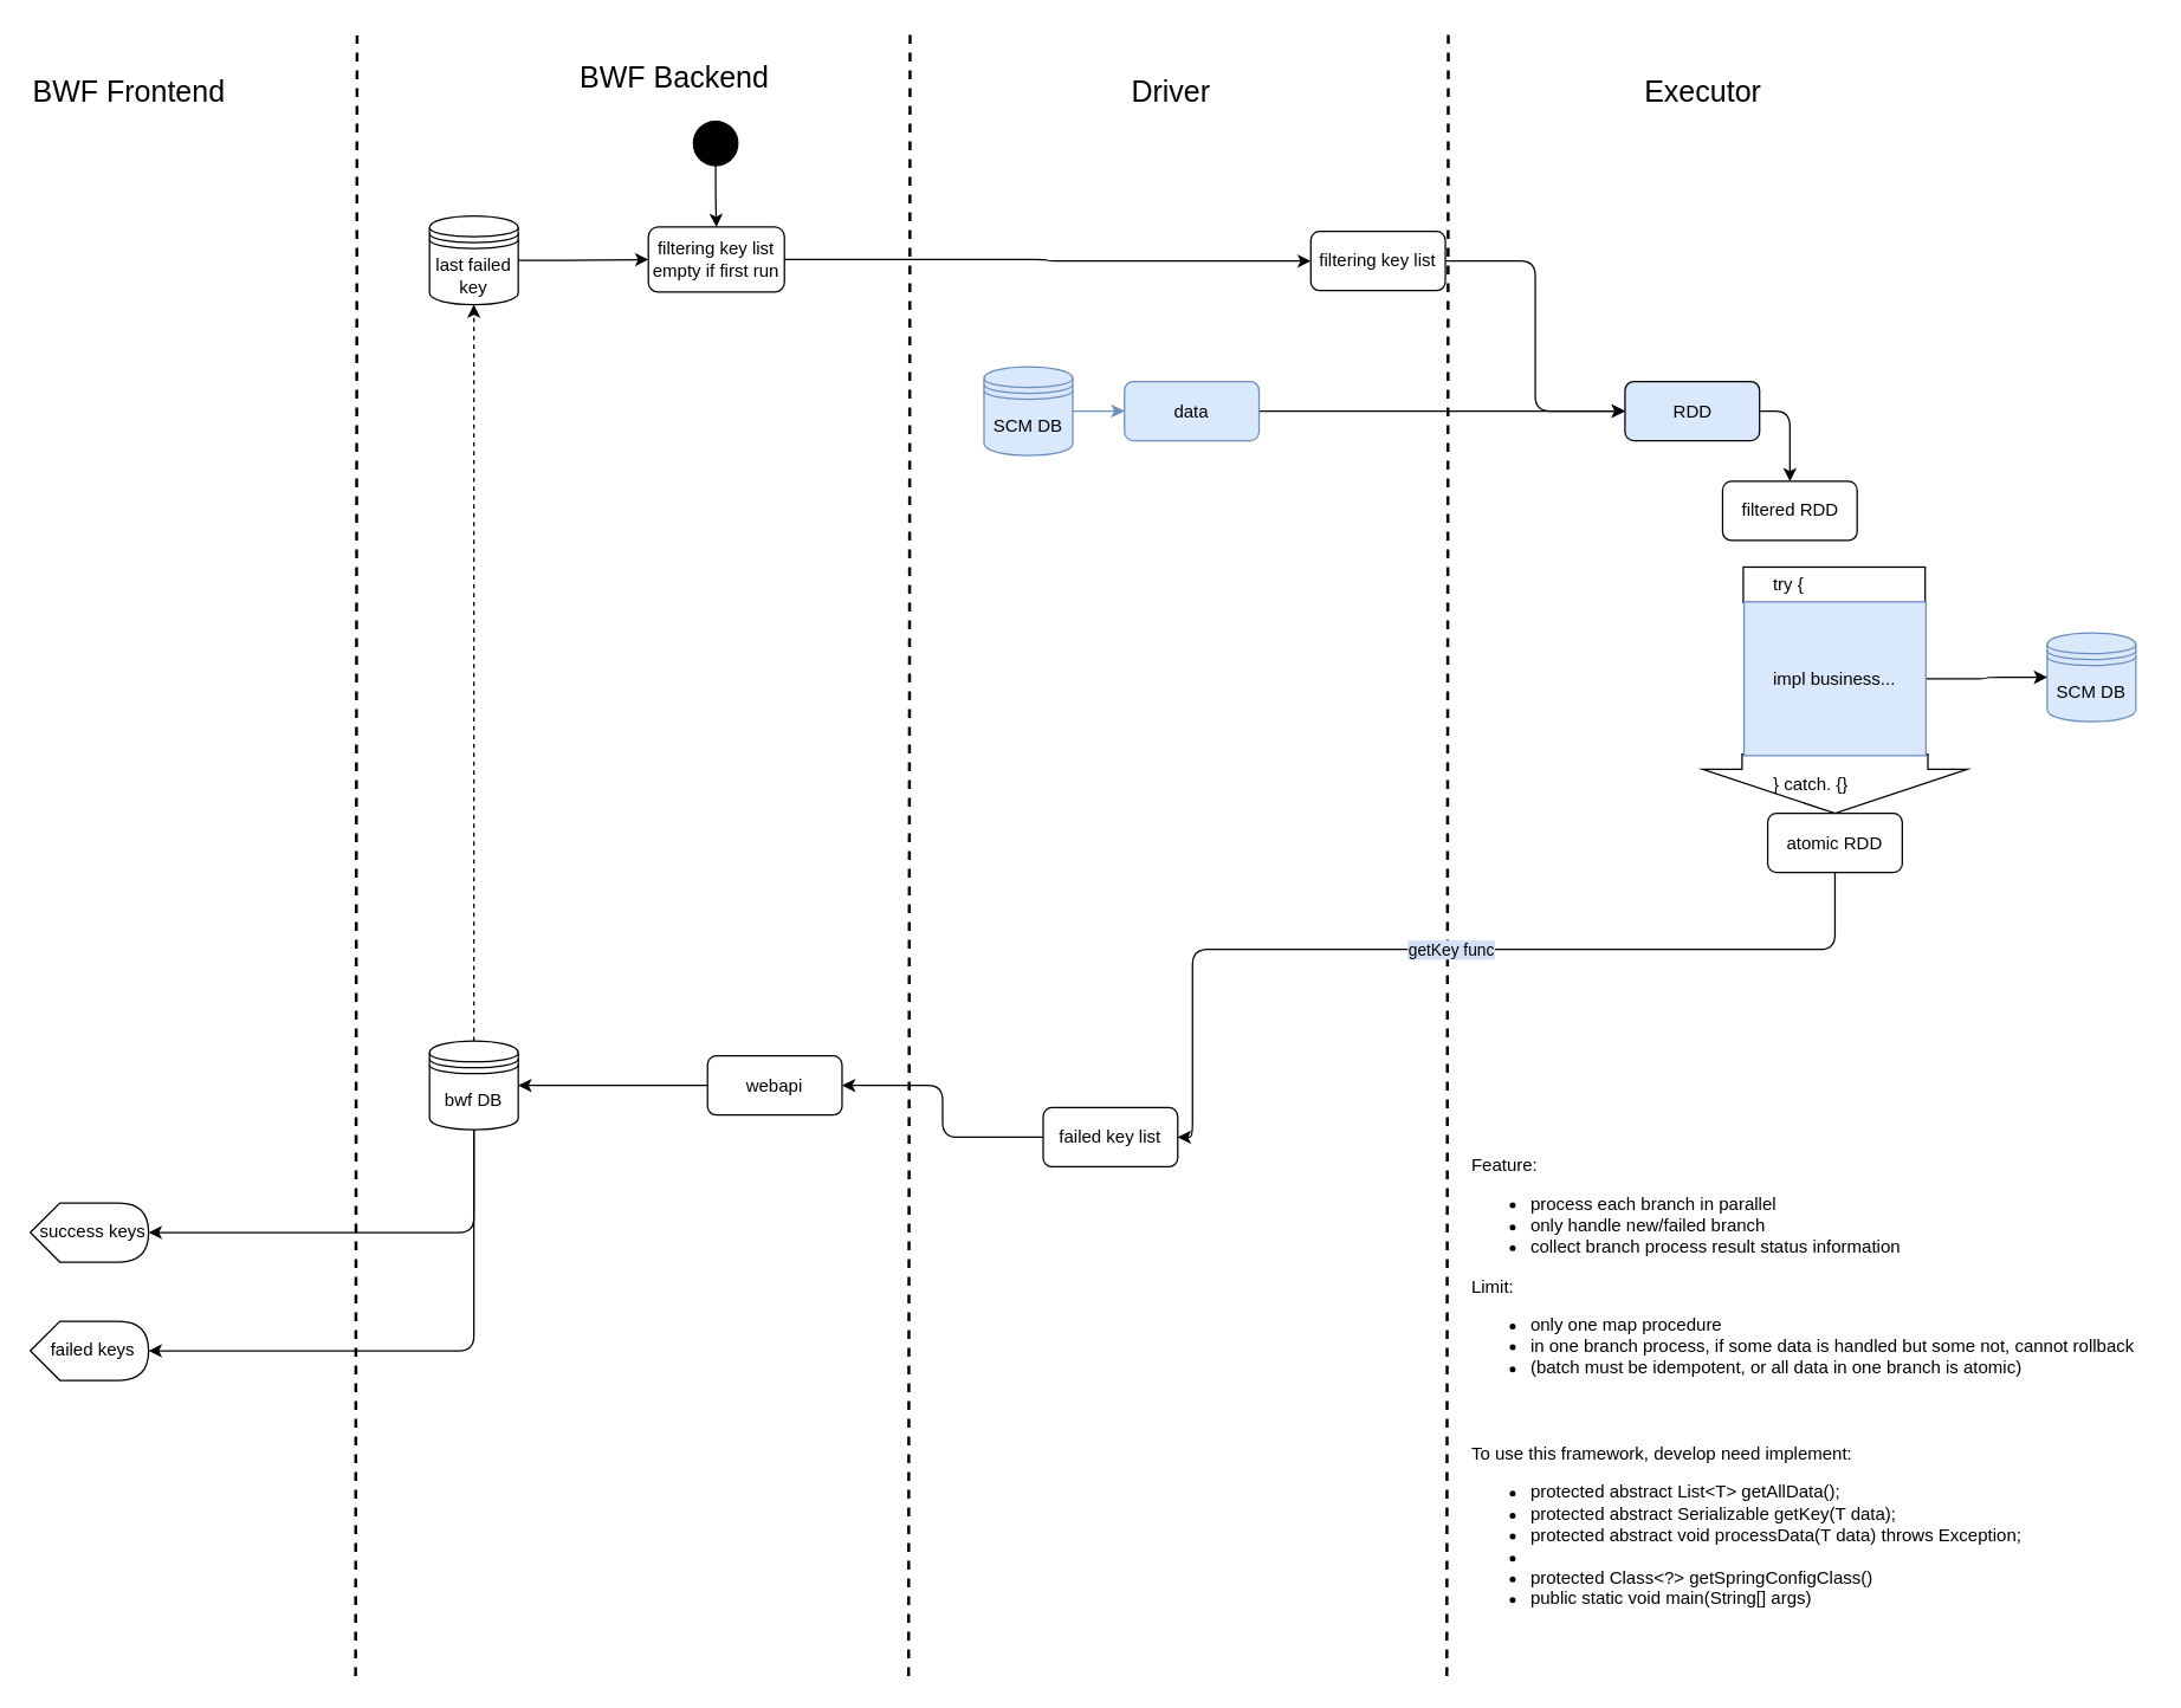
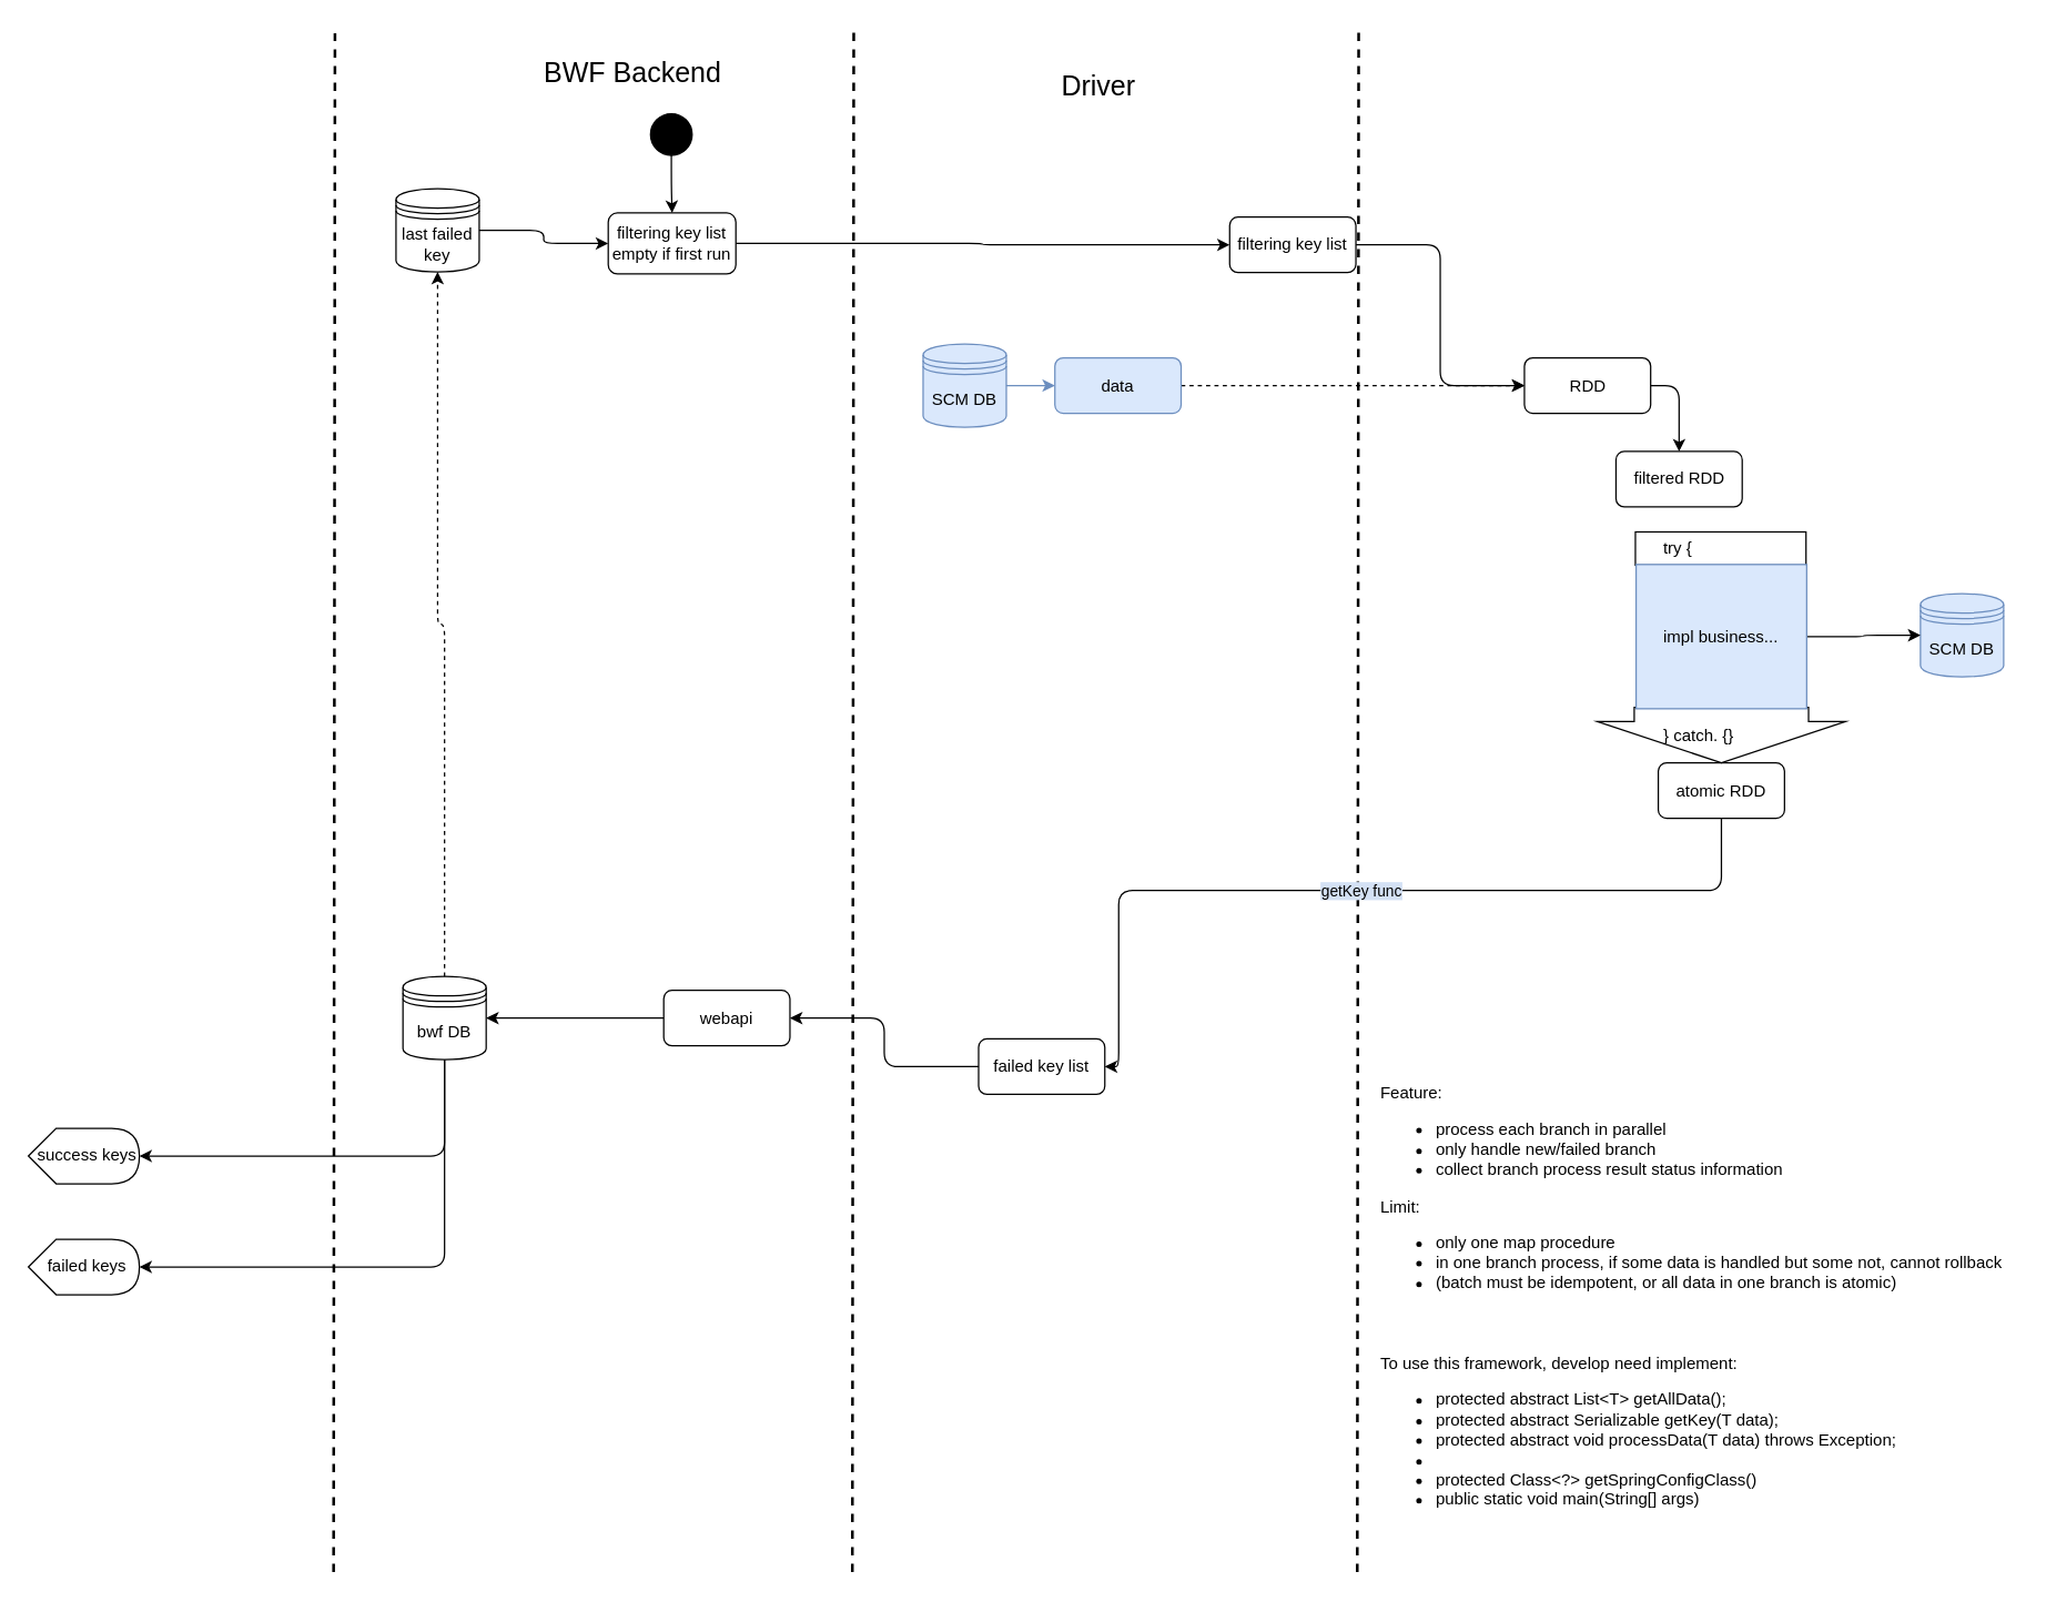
  <mxCell id="0" />
  <mxCell id="1" parent="0" />
  <mxCell id="2" value="" style="endArrow=none;dashed=1;html=1;strokeWidth=2;" parent="1" edge="1"><mxGeometry width="50" height="50" relative="1" as="geometry"><mxPoint x="978" y="1133" as="sourcePoint" /><mxPoint x="979" y="20" as="targetPoint" /></mxGeometry></mxCell>
  <mxCell id="3" style="edgeStyle=orthogonalEdgeStyle;orthogonalLoop=1;jettySize=auto;html=1;entryX=0;entryY=0.5;entryDx=0;entryDy=0;strokeWidth=1;" parent="1" source="4" target="7" edge="1"><mxGeometry relative="1" as="geometry" /></mxCell>
  <mxCell id="4" value="filtering key list" style="rounded=1;whiteSpace=wrap;html=1;" parent="1" vertex="1"><mxGeometry x="886" y="156" width="91" height="40" as="geometry" /></mxCell>
  <mxCell id="5" value="filtered RDD" style="rounded=1;whiteSpace=wrap;html=1;" parent="1" vertex="1"><mxGeometry x="1164.5" y="325" width="91" height="40" as="geometry" /></mxCell>
  <mxCell id="6" style="edgeStyle=orthogonalEdgeStyle;rounded=1;orthogonalLoop=1;jettySize=auto;html=1;labelBackgroundColor=#ffffff;strokeWidth=1;exitX=1;exitY=0.5;exitDx=0;exitDy=0;" parent="1" source="7" target="5" edge="1"><mxGeometry relative="1" as="geometry" /></mxCell>
- <mxCell id="7" value="RDD" style="rounded=1;whiteSpace=wrap;html=1;fillColor=#dae8fc;" parent="1" vertex="1"><mxGeometry x="1098.5" y="257.5" width="91" height="40" as="geometry" /></mxCell>
+ <mxCell id="7" value="RDD" style="rounded=1;whiteSpace=wrap;html=1;" parent="1" vertex="1"><mxGeometry x="1098.5" y="257.5" width="91" height="40" as="geometry" /></mxCell>
  <mxCell id="8" value="getKey func" style="edgeStyle=orthogonalEdgeStyle;rounded=1;orthogonalLoop=1;jettySize=auto;html=1;strokeColor=#000000;strokeWidth=1;labelBackgroundColor=#D4E1F5;" parent="1" source="9" target="11" edge="1"><mxGeometry relative="1" as="geometry"><Array as="points"><mxPoint x="1241" y="641.5" /><mxPoint x="806" y="641.5" /></Array></mxGeometry></mxCell>
  <mxCell id="9" value="atomic RDD" style="rounded=1;whiteSpace=wrap;html=1;" parent="1" vertex="1"><mxGeometry x="1195" y="549.5" width="91" height="40" as="geometry" /></mxCell>
  <mxCell id="10" style="edgeStyle=orthogonalEdgeStyle;rounded=1;orthogonalLoop=1;jettySize=auto;html=1;labelBackgroundColor=#ffffff;strokeWidth=1;fillColor=#A9C4EB;" parent="1" source="11" target="24" edge="1"><mxGeometry relative="1" as="geometry" /></mxCell>
  <mxCell id="11" value="failed key list" style="rounded=1;whiteSpace=wrap;html=1;" parent="1" vertex="1"><mxGeometry x="705" y="748.5" width="91" height="40" as="geometry" /></mxCell>
  <mxCell id="12" style="edgeStyle=orthogonalEdgeStyle;rounded=1;orthogonalLoop=1;jettySize=auto;html=1;strokeColor=#000000;strokeWidth=1;" parent="1" source="13" target="17" edge="1"><mxGeometry relative="1" as="geometry" /></mxCell>
- <mxCell id="13" value="&lt;span style=&quot;white-space: normal&quot;&gt;last failed key&lt;/span&gt;" style="shape=datastore;whiteSpace=wrap;html=1;labelBackgroundColor=none;strokeColor=#000000;strokeWidth=1;fillColor=none;gradientColor=none;align=center;" parent="1" vertex="1"><mxGeometry x="290" y="145.5" width="60" height="60" as="geometry" /></mxCell>
+ <mxCell id="13" value="&lt;span style=&quot;white-space: normal&quot;&gt;last failed key&lt;/span&gt;" style="shape=datastore;whiteSpace=wrap;html=1;labelBackgroundColor=none;strokeColor=#000000;strokeWidth=1;fillColor=none;gradientColor=none;align=center;" parent="1" vertex="1"><mxGeometry x="285" y="135.5" width="60" height="60" as="geometry" /></mxCell>
  <mxCell id="14" style="edgeStyle=orthogonalEdgeStyle;rounded=1;orthogonalLoop=1;jettySize=auto;html=1;strokeColor=#000000;strokeWidth=1;" parent="1" source="15" target="17" edge="1"><mxGeometry relative="1" as="geometry" /></mxCell>
  <mxCell id="15" value="" style="ellipse;whiteSpace=wrap;html=1;aspect=fixed;labelBackgroundColor=none;strokeColor=#000000;strokeWidth=1;fillColor=#000000;gradientColor=none;align=center;" parent="1" vertex="1"><mxGeometry x="468.5" y="81.5" width="30" height="30" as="geometry" /></mxCell>
  <mxCell id="16" style="edgeStyle=orthogonalEdgeStyle;rounded=1;orthogonalLoop=1;jettySize=auto;html=1;strokeColor=#000000;strokeWidth=1;" parent="1" source="17" target="4" edge="1"><mxGeometry relative="1" as="geometry" /></mxCell>
  <mxCell id="17" value="filtering key list&lt;br&gt;empty if first run" style="rounded=1;whiteSpace=wrap;html=1;labelBackgroundColor=none;strokeColor=#000000;strokeWidth=1;fillColor=none;gradientColor=none;align=center;" parent="1" vertex="1"><mxGeometry x="438" y="153" width="92" height="44" as="geometry" /></mxCell>
  <mxCell id="18" value="" style="endArrow=none;dashed=1;html=1;strokeWidth=2;" parent="1" edge="1"><mxGeometry width="50" height="50" relative="1" as="geometry"><mxPoint x="614" y="1133" as="sourcePoint" /><mxPoint x="615" y="20" as="targetPoint" /></mxGeometry></mxCell>
  <mxCell id="19" value="} catch. {}" style="shape=singleArrow;direction=south;whiteSpace=wrap;html=1;labelBackgroundColor=none;strokeWidth=1;align=left;arrowWidth=0.702;arrowSize=0.743;spacingLeft=46;" parent="1" vertex="1"><mxGeometry x="1151" y="509.5" width="179" height="40" as="geometry" /></mxCell>
  <mxCell id="20" value="&lt;font style=&quot;font-size: 20px&quot;&gt;BWF Backend&lt;/font&gt;" style="text;html=1;resizable=0;points=[];autosize=1;align=left;verticalAlign=top;spacingTop=-4;" parent="1" vertex="1"><mxGeometry x="390" y="37" width="140" height="20" as="geometry" /></mxCell>
  <mxCell id="21" value="&lt;font style=&quot;font-size: 20px&quot;&gt;Driver&lt;/font&gt;" style="text;html=1;resizable=0;points=[];autosize=1;align=left;verticalAlign=top;spacingTop=-4;" parent="1" vertex="1"><mxGeometry x="763" y="47" width="70" height="20" as="geometry" /></mxCell>
- <mxCell id="22" value="&lt;font style=&quot;font-size: 20px&quot;&gt;Executor&lt;/font&gt;" style="text;html=1;resizable=0;points=[];autosize=1;align=left;verticalAlign=top;spacingTop=-4;" parent="1" vertex="1"><mxGeometry x="1109.5" y="47" width="90" height="20" as="geometry" /></mxCell>
  <mxCell id="23" style="edgeStyle=orthogonalEdgeStyle;rounded=1;orthogonalLoop=1;jettySize=auto;html=1;labelBackgroundColor=#ffffff;strokeWidth=1;" parent="1" source="24" target="30" edge="1"><mxGeometry relative="1" as="geometry" /></mxCell>
  <mxCell id="24" value="webapi" style="rounded=1;whiteSpace=wrap;html=1;" parent="1" vertex="1"><mxGeometry x="478" y="713.5" width="91" height="40" as="geometry" /></mxCell>
  <mxCell id="25" style="edgeStyle=orthogonalEdgeStyle;rounded=1;orthogonalLoop=1;jettySize=auto;html=1;entryX=0;entryY=0.5;entryDx=0;entryDy=0;labelBackgroundColor=#ffffff;strokeWidth=1;fillColor=#dae8fc;strokeColor=#6c8ebf;" parent="1" source="26" target="32" edge="1"><mxGeometry relative="1" as="geometry" /></mxCell>
  <mxCell id="26" value="&lt;span style=&quot;white-space: normal&quot;&gt;SCM DB&lt;/span&gt;" style="shape=datastore;whiteSpace=wrap;html=1;labelBackgroundColor=none;strokeColor=#6c8ebf;strokeWidth=1;fillColor=#dae8fc;align=center;" parent="1" vertex="1"><mxGeometry x="665" y="247.5" width="60" height="60" as="geometry" /></mxCell>
  <mxCell id="27" style="edgeStyle=orthogonalEdgeStyle;rounded=1;orthogonalLoop=1;jettySize=auto;html=1;labelBackgroundColor=#ffffff;strokeWidth=1;fillColor=#A9C4EB;dashed=1;targetPerimeterSpacing=0;endSize=6;jumpStyle=none;shadow=0;" parent="1" source="30" target="13" edge="1"><mxGeometry relative="1" as="geometry" /></mxCell>
  <mxCell id="28" style="edgeStyle=orthogonalEdgeStyle;orthogonalLoop=1;jettySize=auto;html=1;entryX=1;entryY=0.5;entryDx=0;entryDy=0;entryPerimeter=0;strokeWidth=1;exitX=0.5;exitY=1;exitDx=0;exitDy=0;" parent="1" source="30" target="39" edge="1"><mxGeometry relative="1" as="geometry" /></mxCell>
  <mxCell id="29" style="edgeStyle=orthogonalEdgeStyle;orthogonalLoop=1;jettySize=auto;html=1;entryX=1;entryY=0.5;entryDx=0;entryDy=0;entryPerimeter=0;strokeWidth=1;" parent="1" source="30" target="40" edge="1"><mxGeometry relative="1" as="geometry"><Array as="points"><mxPoint x="320" y="913" /></Array></mxGeometry></mxCell>
  <mxCell id="30" value="&lt;span style=&quot;white-space: normal&quot;&gt;bwf DB&lt;/span&gt;" style="shape=datastore;whiteSpace=wrap;html=1;labelBackgroundColor=none;strokeColor=#000000;strokeWidth=1;fillColor=none;gradientColor=none;align=center;" parent="1" vertex="1"><mxGeometry x="290" y="703.5" width="60" height="60" as="geometry" /></mxCell>
- <mxCell id="31" style="edgeStyle=orthogonalEdgeStyle;rounded=1;orthogonalLoop=1;jettySize=auto;html=1;labelBackgroundColor=#ffffff;strokeWidth=1;" parent="1" source="32" target="7" edge="1"><mxGeometry relative="1" as="geometry" /></mxCell>
+ <mxCell id="31" style="edgeStyle=orthogonalEdgeStyle;rounded=1;orthogonalLoop=1;jettySize=auto;html=1;labelBackgroundColor=#ffffff;strokeWidth=1;dashed=1;" parent="1" source="32" target="7" edge="1"><mxGeometry relative="1" as="geometry" /></mxCell>
  <mxCell id="32" value="data" style="rounded=1;whiteSpace=wrap;html=1;fillColor=#dae8fc;strokeColor=#6c8ebf;" parent="1" vertex="1"><mxGeometry x="760" y="257.5" width="91" height="40" as="geometry" /></mxCell>
  <mxCell id="33" value="&lt;span style=&quot;white-space: normal&quot;&gt;SCM DB&lt;/span&gt;" style="shape=datastore;whiteSpace=wrap;html=1;labelBackgroundColor=none;strokeColor=#6c8ebf;strokeWidth=1;fillColor=#dae8fc;align=center;" parent="1" vertex="1"><mxGeometry x="1384" y="427.5" width="60" height="60" as="geometry" /></mxCell>
  <mxCell id="34" value="try {" style="rounded=0;whiteSpace=wrap;html=1;labelBackgroundColor=none;strokeWidth=1;align=left;spacingLeft=18;" parent="1" vertex="1"><mxGeometry x="1178.5" y="383" width="123" height="24" as="geometry" /></mxCell>
  <mxCell id="35" style="edgeStyle=orthogonalEdgeStyle;rounded=1;orthogonalLoop=1;jettySize=auto;html=1;labelBackgroundColor=#ffffff;strokeWidth=1;fillColor=#A9C4EB;" parent="1" source="36" target="33" edge="1"><mxGeometry relative="1" as="geometry" /></mxCell>
  <mxCell id="36" value="impl business..." style="rounded=0;whiteSpace=wrap;html=1;labelBackgroundColor=none;strokeWidth=1;align=left;spacingLeft=18;fillColor=#dae8fc;strokeColor=#6c8ebf;" parent="1" vertex="1"><mxGeometry x="1179" y="406.5" width="123" height="104" as="geometry" /></mxCell>
  <mxCell id="37" value="" style="endArrow=none;dashed=1;html=1;strokeWidth=2;" parent="1" edge="1"><mxGeometry width="50" height="50" relative="1" as="geometry"><mxPoint x="240" y="1133" as="sourcePoint" /><mxPoint x="241" y="23.5" as="targetPoint" /></mxGeometry></mxCell>
- <mxCell id="38" value="&lt;font style=&quot;font-size: 20px&quot;&gt;BWF Frontend&lt;br&gt;&lt;/font&gt;" style="text;html=1;resizable=0;points=[];autosize=1;align=left;verticalAlign=top;spacingTop=-4;" parent="1" vertex="1"><mxGeometry x="20" y="47" width="150" height="20" as="geometry" /></mxCell>
  <mxCell id="39" value="success keys" style="shape=display;whiteSpace=wrap;html=1;labelBackgroundColor=none;strokeWidth=1;align=center;spacingLeft=5;" parent="1" vertex="1"><mxGeometry x="20" y="813" width="80" height="40" as="geometry" /></mxCell>
  <mxCell id="40" value="failed keys" style="shape=display;whiteSpace=wrap;html=1;labelBackgroundColor=none;strokeWidth=1;align=center;spacingLeft=5;" parent="1" vertex="1"><mxGeometry x="20" y="893" width="80" height="40" as="geometry" /></mxCell>
  <mxCell id="41" value="Feature:&lt;br&gt;&lt;ul&gt;&lt;li&gt;process each branch in parallel&lt;/li&gt;&lt;li&gt;only handle new/failed branch&lt;/li&gt;&lt;li&gt;collect branch process result status information&lt;/li&gt;&lt;/ul&gt;Limit:&lt;br&gt;&lt;ul&gt;&lt;li&gt;only one map procedure&lt;/li&gt;&lt;li&gt;in one branch process, if some data is handled but some not, cannot rollback&lt;/li&gt;&lt;li&gt;(batch must be idempotent, or all data in one branch is atomic)&lt;/li&gt;&lt;/ul&gt;" style="text;html=1;resizable=0;points=[];autosize=1;align=left;verticalAlign=top;spacingTop=-4;" vertex="1" parent="1"><mxGeometry x="993" y="778" width="460" height="160" as="geometry" /></mxCell>
  <mxCell id="42" value="To use this framework, develop need implement:&lt;br&gt;&lt;ul&gt;&lt;li&gt;protected abstract List&amp;lt;T&amp;gt; getAllData();&lt;br&gt;&lt;/li&gt;&lt;li&gt;protected abstract Serializable getKey(T data);&lt;br&gt;&lt;/li&gt;&lt;li&gt;protected abstract void processData(T data) throws Exception;&lt;br&gt;&lt;/li&gt;&lt;li&gt;&lt;br&gt;&lt;/li&gt;&lt;li&gt;protected Class&amp;lt;?&amp;gt; getSpringConfigClass()&lt;br&gt;&lt;/li&gt;&lt;li&gt;public static void main(String[] args)&lt;br&gt;&lt;/li&gt;&lt;/ul&gt;" style="text;html=1;resizable=0;points=[];autosize=1;align=left;verticalAlign=top;spacingTop=-4;" vertex="1" parent="1"><mxGeometry x="993" y="973" width="390" height="120" as="geometry" /></mxCell>
